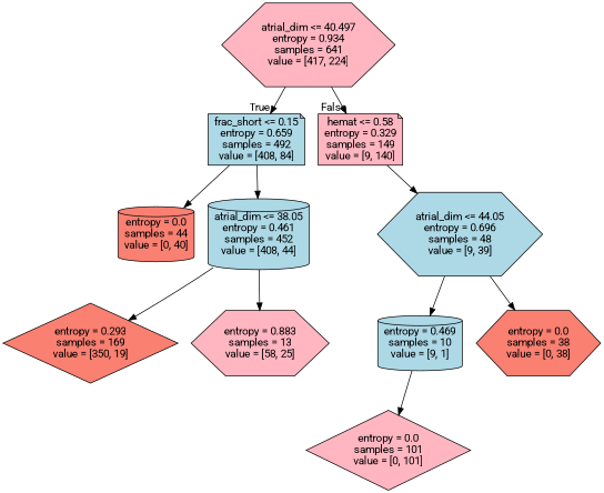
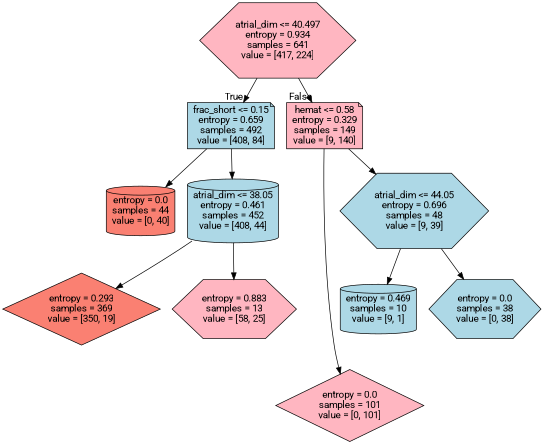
  digraph {
    fontname=Roboto
    node [fillcolor=lightpink fontname=Roboto shape=hexagon style=filled]
    edge [fontname=Roboto]
    n1 [label="atrial_dim <= 40.497\nentropy = 0.934\nsamples = 641\nvalue = [417, 224]"]
    n2 [fillcolor=lightblue label="frac_short <= 0.15\nentropy = 0.659\nsamples = 492\nvalue = [408, 84]" shape=note]
    n3 [label="hemat <= 0.58\nentropy = 0.329\nsamples = 149\nvalue = [9, 140]" shape=note]
    n4 [fillcolor=salmon label="entropy = 0.0\nsamples = 44\nvalue = [0, 40]" shape=cylinder]
    n5 [fillcolor=lightblue label="atrial_dim <= 38.05\nentropy = 0.461\nsamples = 452\nvalue = [408, 44]" shape=cylinder]
    n6 [label="entropy = 0.0\nsamples = 101\nvalue = [0, 101]" shape=diamond]
    n7 [fillcolor=lightblue label="atrial_dim <= 44.05\nentropy = 0.696\nsamples = 48\nvalue = [9, 39]"]
-   n8 [fillcolor=salmon label="entropy = 0.293\nsamples = 169\nvalue = [350, 19]" shape=diamond]
+   n8 [fillcolor=salmon label="entropy = 0.293\nsamples = 369\nvalue = [350, 19]" shape=diamond]
    n9 [label="entropy = 0.883\nsamples = 13\nvalue = [58, 25]"]
    n10 [fillcolor=lightblue label="entropy = 0.469\nsamples = 10\nvalue = [9, 1]" shape=cylinder]
-   n11 [fillcolor=salmon label="entropy = 0.0\nsamples = 38\nvalue = [0, 38]"]
+   n11 [fillcolor=lightblue label="entropy = 0.0\nsamples = 38\nvalue = [0, 38]"]
    n1 -> n2 [headlabel=True labelangle=45 labeldistance=2.5]
    n1 -> n3 [headlabel=False labelangle=-45 labeldistance=2.5]
    n2 -> n4
    n2 -> n5
-   n10 -> n6
+   n3 -> n6
    n3 -> n7
    n5 -> n8
    n5 -> n9
    n7 -> n10
    n7 -> n11
  }
